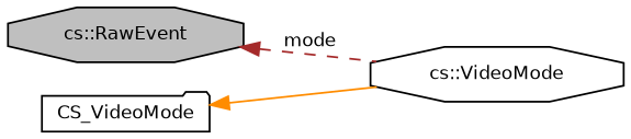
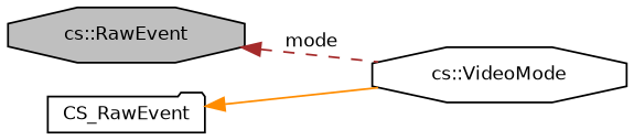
  digraph {
    rankdir=LR
    node [color=black fillcolor=white fontname=Helvetica fontsize=10 shape=octagon style=filled]
    edge [dir=back fontname=Helvetica fontsize=10 labelfontname=Helvetica labelfontsize=10]
    n1 [fillcolor=grey75 fontcolor=black height=0.2 label="cs::RawEvent" width=0.4]
    n2 [height=0.2 label="cs::VideoMode" width=0.4]
-   n3 [height=0.2 label=CS_VideoMode shape=folder width=0.4]
+   n3 [height=0.2 label=CS_RawEvent shape=folder width=0.4]
    n1 -> n2 [color=brown label=" mode" style=dashed]
    n3 -> n2 [color=darkorange style=solid]
  }
